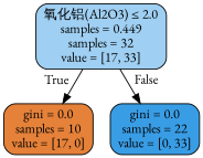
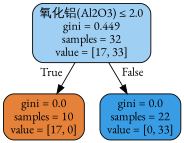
  digraph {
    fontname="EB Garamond"
    node [color=black fontname="EB Garamond" shape=box style="filled, rounded"]
    edge [fontname="EB Garamond" labeldistance=2.5]
-   n1 [fillcolor="#9fcff2" label=<氧化铝(Al2O3) &le; 2.0<br/>samples = 0.449<br/>samples = 32<br/>value = [17, 33]>]
+   n1 [fillcolor="#9fcff2" label=<氧化铝(Al2O3) &le; 2.0<br/>gini = 0.449<br/>samples = 32<br/>value = [17, 33]>]
    n2 [fillcolor="#e58139" label=<gini = 0.0<br/>samples = 10<br/>value = [17, 0]>]
    n3 [fillcolor="#399de5" label=<gini = 0.0<br/>samples = 22<br/>value = [0, 33]>]
    n1 -> n2 [headlabel=True labelangle=45]
    n1 -> n3 [headlabel=False labelangle=-45]
  }
